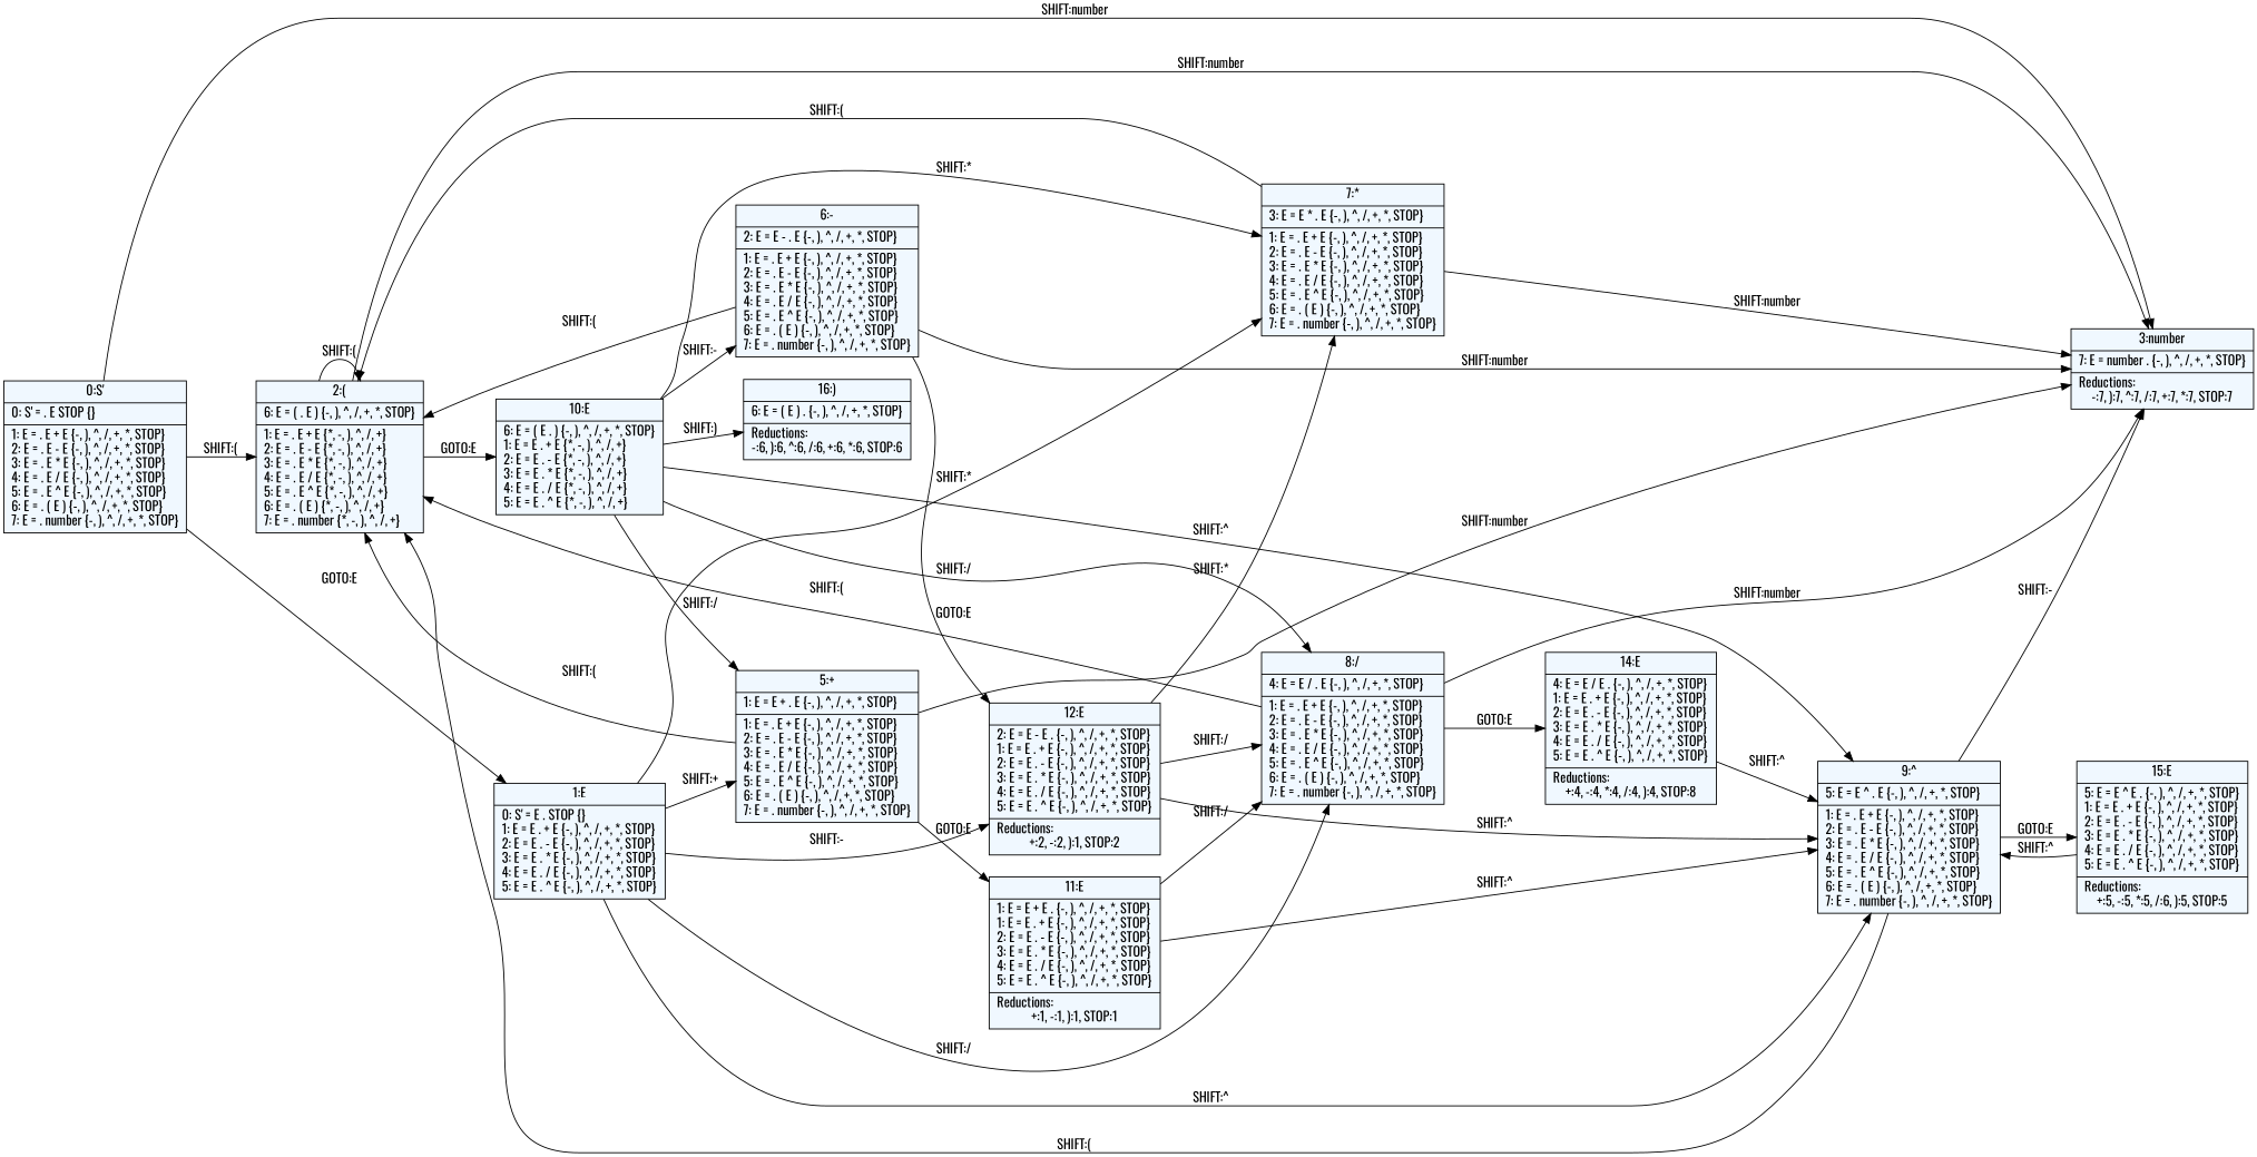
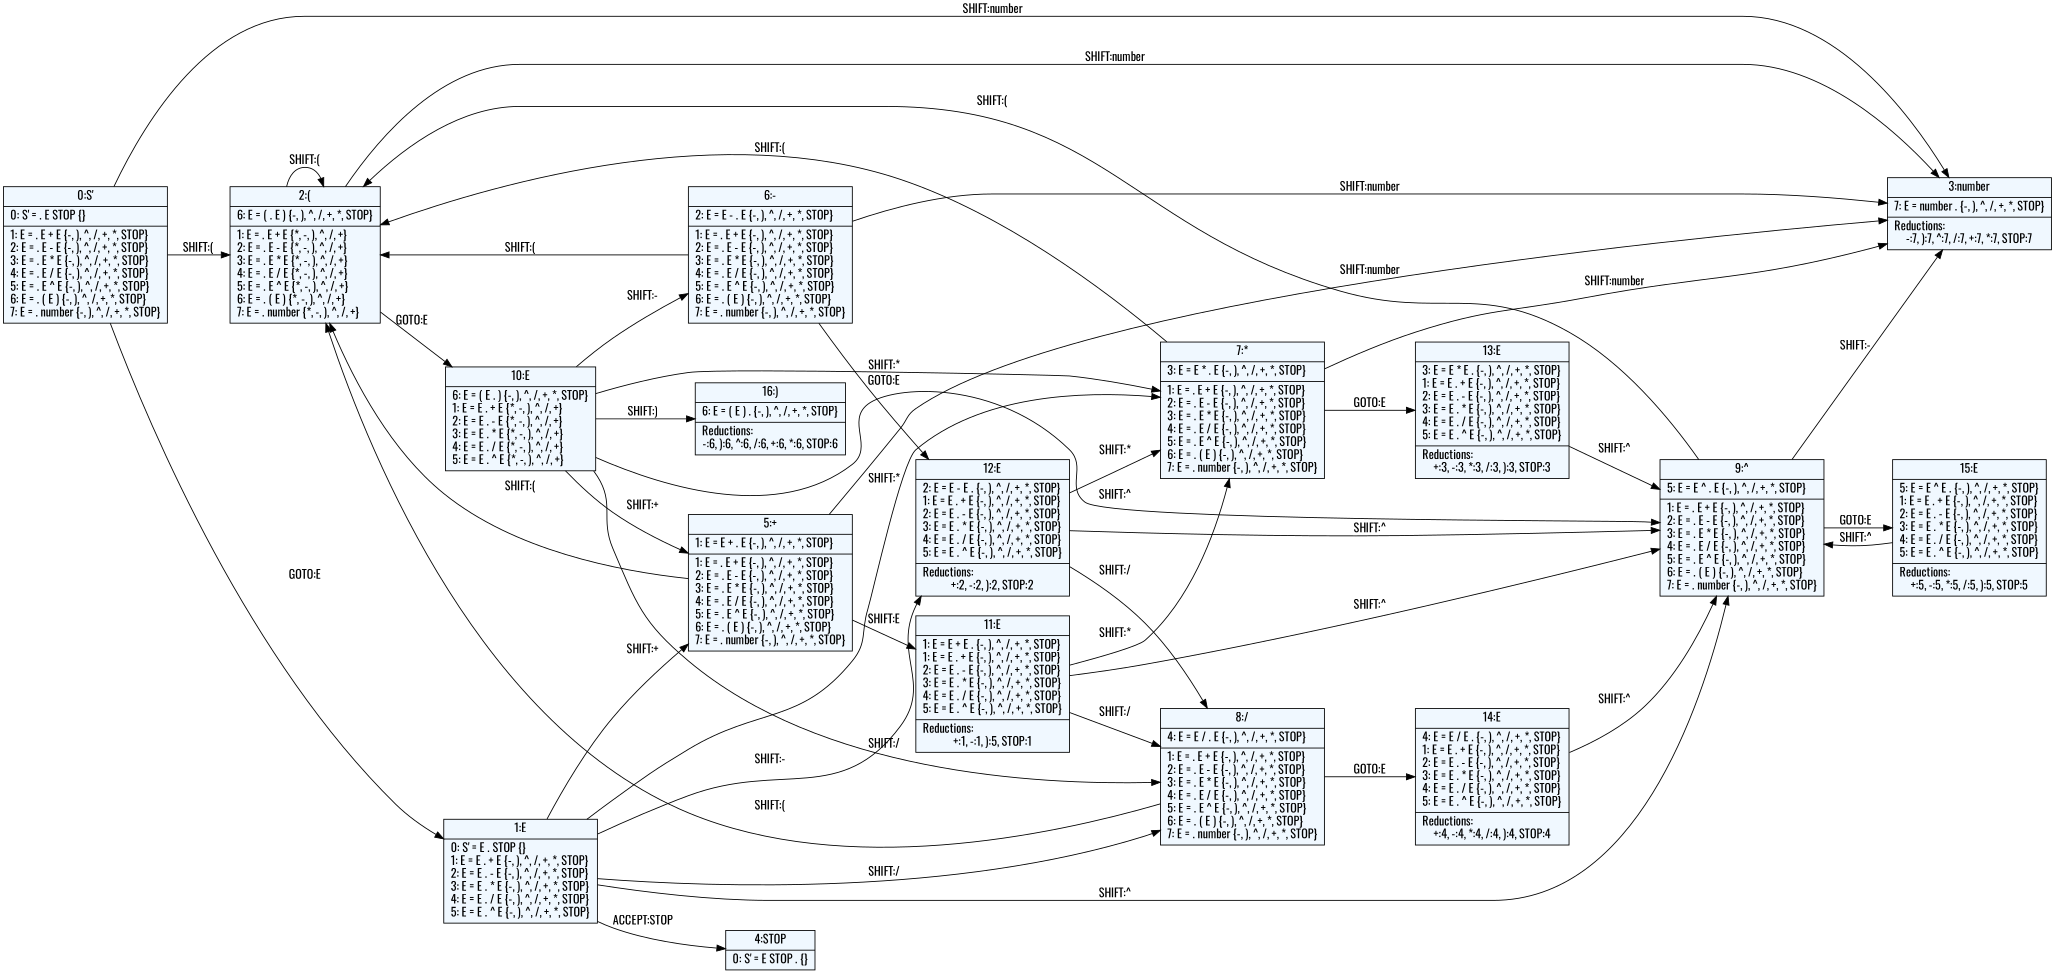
  digraph {
    fontname=Oswald
    fontsize=8
    nodesep=0.3
    rankdir=LR
    node [fillcolor=aliceblue fontname=Oswald shape=record style=filled]
    edge [arrowtail=empty dir=black fontname=Oswald]
    n1 [label="0:S'|0: S' = . E STOP   \{\}\l|1: E = . E + E   \{-, ), ^, /, +, *, STOP\}\l2: E = . E - E   \{-, ), ^, /, +, *, STOP\}\l3: E = . E * E   \{-, ), ^, /, +, *, STOP\}\l4: E = . E / E   \{-, ), ^, /, +, *, STOP\}\l5: E = . E ^ E   \{-, ), ^, /, +, *, STOP\}\l6: E = . ( E )   \{-, ), ^, /, +, *, STOP\}\l7: E = . number   \{-, ), ^, /, +, *, STOP\}\l"]
    n2 [label="2:(|6: E = ( . E )   \{-, ), ^, /, +, *, STOP\}\l|1: E = . E + E   \{*, -, ), ^, /, +\}\l2: E = . E - E   \{*, -, ), ^, /, +\}\l3: E = . E * E   \{*, -, ), ^, /, +\}\l4: E = . E / E   \{*, -, ), ^, /, +\}\l5: E = . E ^ E   \{*, -, ), ^, /, +\}\l6: E = . ( E )   \{*, -, ), ^, /, +\}\l7: E = . number   \{*, -, ), ^, /, +\}\l"]
    n3 [label="3:number|7: E = number .   \{-, ), ^, /, +, *, STOP\}\l|Reductions:\l-:7, ):7, ^:7, /:7, +:7, *:7, STOP:7"]
    n4 [label="1:E|0: S' = E . STOP   \{\}\l1: E = E . + E   \{-, ), ^, /, +, *, STOP\}\l2: E = E . - E   \{-, ), ^, /, +, *, STOP\}\l3: E = E . * E   \{-, ), ^, /, +, *, STOP\}\l4: E = E . / E   \{-, ), ^, /, +, *, STOP\}\l5: E = E . ^ E   \{-, ), ^, /, +, *, STOP\}\l"]
    n5 [label="10:E|6: E = ( E . )   \{-, ), ^, /, +, *, STOP\}\l1: E = E . + E   \{*, -, ), ^, /, +\}\l2: E = E . - E   \{*, -, ), ^, /, +\}\l3: E = E . * E   \{*, -, ), ^, /, +\}\l4: E = E . / E   \{*, -, ), ^, /, +\}\l5: E = E . ^ E   \{*, -, ), ^, /, +\}\l"]
    n6 [label="5:+|1: E = E + . E   \{-, ), ^, /, +, *, STOP\}\l|1: E = . E + E   \{-, ), ^, /, +, *, STOP\}\l2: E = . E - E   \{-, ), ^, /, +, *, STOP\}\l3: E = . E * E   \{-, ), ^, /, +, *, STOP\}\l4: E = . E / E   \{-, ), ^, /, +, *, STOP\}\l5: E = . E ^ E   \{-, ), ^, /, +, *, STOP\}\l6: E = . ( E )   \{-, ), ^, /, +, *, STOP\}\l7: E = . number   \{-, ), ^, /, +, *, STOP\}\l"]
    n7 [label="7:*|3: E = E * . E   \{-, ), ^, /, +, *, STOP\}\l|1: E = . E + E   \{-, ), ^, /, +, *, STOP\}\l2: E = . E - E   \{-, ), ^, /, +, *, STOP\}\l3: E = . E * E   \{-, ), ^, /, +, *, STOP\}\l4: E = . E / E   \{-, ), ^, /, +, *, STOP\}\l5: E = . E ^ E   \{-, ), ^, /, +, *, STOP\}\l6: E = . ( E )   \{-, ), ^, /, +, *, STOP\}\l7: E = . number   \{-, ), ^, /, +, *, STOP\}\l"]
    n8 [label="8:/|4: E = E / . E   \{-, ), ^, /, +, *, STOP\}\l|1: E = . E + E   \{-, ), ^, /, +, *, STOP\}\l2: E = . E - E   \{-, ), ^, /, +, *, STOP\}\l3: E = . E * E   \{-, ), ^, /, +, *, STOP\}\l4: E = . E / E   \{-, ), ^, /, +, *, STOP\}\l5: E = . E ^ E   \{-, ), ^, /, +, *, STOP\}\l6: E = . ( E )   \{-, ), ^, /, +, *, STOP\}\l7: E = . number   \{-, ), ^, /, +, *, STOP\}\l"]
    n9 [label="9:^|5: E = E ^ . E   \{-, ), ^, /, +, *, STOP\}\l|1: E = . E + E   \{-, ), ^, /, +, *, STOP\}\l2: E = . E - E   \{-, ), ^, /, +, *, STOP\}\l3: E = . E * E   \{-, ), ^, /, +, *, STOP\}\l4: E = . E / E   \{-, ), ^, /, +, *, STOP\}\l5: E = . E ^ E   \{-, ), ^, /, +, *, STOP\}\l6: E = . ( E )   \{-, ), ^, /, +, *, STOP\}\l7: E = . number   \{-, ), ^, /, +, *, STOP\}\l"]
-   n11 [label="12:E|2: E = E - E .   \{-, ), ^, /, +, *, STOP\}\l1: E = E . + E   \{-, ), ^, /, +, *, STOP\}\l2: E = E . - E   \{-, ), ^, /, +, *, STOP\}\l3: E = E . * E   \{-, ), ^, /, +, *, STOP\}\l4: E = E . / E   \{-, ), ^, /, +, *, STOP\}\l5: E = E . ^ E   \{-, ), ^, /, +, *, STOP\}\l|Reductions:\l+:2, -:2, ):1, STOP:2"]
+   n10 [label="4:STOP|0: S' = E STOP .   \{\}\l"]
+   n11 [label="12:E|2: E = E - E .   \{-, ), ^, /, +, *, STOP\}\l1: E = E . + E   \{-, ), ^, /, +, *, STOP\}\l2: E = E . - E   \{-, ), ^, /, +, *, STOP\}\l3: E = E . * E   \{-, ), ^, /, +, *, STOP\}\l4: E = E . / E   \{-, ), ^, /, +, *, STOP\}\l5: E = E . ^ E   \{-, ), ^, /, +, *, STOP\}\l|Reductions:\l+:2, -:2, ):2, STOP:2"]
    n12 [label="6:-|2: E = E - . E   \{-, ), ^, /, +, *, STOP\}\l|1: E = . E + E   \{-, ), ^, /, +, *, STOP\}\l2: E = . E - E   \{-, ), ^, /, +, *, STOP\}\l3: E = . E * E   \{-, ), ^, /, +, *, STOP\}\l4: E = . E / E   \{-, ), ^, /, +, *, STOP\}\l5: E = . E ^ E   \{-, ), ^, /, +, *, STOP\}\l6: E = . ( E )   \{-, ), ^, /, +, *, STOP\}\l7: E = . number   \{-, ), ^, /, +, *, STOP\}\l"]
    n13 [label="16:)|6: E = ( E ) .   \{-, ), ^, /, +, *, STOP\}\l|Reductions:\l-:6, ):6, ^:6, /:6, +:6, *:6, STOP:6"]
-   n14 [label="11:E|1: E = E + E .   \{-, ), ^, /, +, *, STOP\}\l1: E = E . + E   \{-, ), ^, /, +, *, STOP\}\l2: E = E . - E   \{-, ), ^, /, +, *, STOP\}\l3: E = E . * E   \{-, ), ^, /, +, *, STOP\}\l4: E = E . / E   \{-, ), ^, /, +, *, STOP\}\l5: E = E . ^ E   \{-, ), ^, /, +, *, STOP\}\l|Reductions:\l+:1, -:1, ):1, STOP:1"]
-   n16 [label="14:E|4: E = E / E .   \{-, ), ^, /, +, *, STOP\}\l1: E = E . + E   \{-, ), ^, /, +, *, STOP\}\l2: E = E . - E   \{-, ), ^, /, +, *, STOP\}\l3: E = E . * E   \{-, ), ^, /, +, *, STOP\}\l4: E = E . / E   \{-, ), ^, /, +, *, STOP\}\l5: E = E . ^ E   \{-, ), ^, /, +, *, STOP\}\l|Reductions:\l+:4, -:4, *:4, /:4, ):4, STOP:8"]
-   n17 [label="15:E|5: E = E ^ E .   \{-, ), ^, /, +, *, STOP\}\l1: E = E . + E   \{-, ), ^, /, +, *, STOP\}\l2: E = E . - E   \{-, ), ^, /, +, *, STOP\}\l3: E = E . * E   \{-, ), ^, /, +, *, STOP\}\l4: E = E . / E   \{-, ), ^, /, +, *, STOP\}\l5: E = E . ^ E   \{-, ), ^, /, +, *, STOP\}\l|Reductions:\l+:5, -:5, *:5, /:6, ):5, STOP:5"]
+   n14 [label="11:E|1: E = E + E .   \{-, ), ^, /, +, *, STOP\}\l1: E = E . + E   \{-, ), ^, /, +, *, STOP\}\l2: E = E . - E   \{-, ), ^, /, +, *, STOP\}\l3: E = E . * E   \{-, ), ^, /, +, *, STOP\}\l4: E = E . / E   \{-, ), ^, /, +, *, STOP\}\l5: E = E . ^ E   \{-, ), ^, /, +, *, STOP\}\l|Reductions:\l+:1, -:1, ):5, STOP:1"]
+   n15 [label="13:E|3: E = E * E .   \{-, ), ^, /, +, *, STOP\}\l1: E = E . + E   \{-, ), ^, /, +, *, STOP\}\l2: E = E . - E   \{-, ), ^, /, +, *, STOP\}\l3: E = E . * E   \{-, ), ^, /, +, *, STOP\}\l4: E = E . / E   \{-, ), ^, /, +, *, STOP\}\l5: E = E . ^ E   \{-, ), ^, /, +, *, STOP\}\l|Reductions:\l+:3, -:3, *:3, /:3, ):3, STOP:3"]
+   n16 [label="14:E|4: E = E / E .   \{-, ), ^, /, +, *, STOP\}\l1: E = E . + E   \{-, ), ^, /, +, *, STOP\}\l2: E = E . - E   \{-, ), ^, /, +, *, STOP\}\l3: E = E . * E   \{-, ), ^, /, +, *, STOP\}\l4: E = E . / E   \{-, ), ^, /, +, *, STOP\}\l5: E = E . ^ E   \{-, ), ^, /, +, *, STOP\}\l|Reductions:\l+:4, -:4, *:4, /:4, ):4, STOP:4"]
+   n17 [label="15:E|5: E = E ^ E .   \{-, ), ^, /, +, *, STOP\}\l1: E = E . + E   \{-, ), ^, /, +, *, STOP\}\l2: E = E . - E   \{-, ), ^, /, +, *, STOP\}\l3: E = E . * E   \{-, ), ^, /, +, *, STOP\}\l4: E = E . / E   \{-, ), ^, /, +, *, STOP\}\l5: E = E . ^ E   \{-, ), ^, /, +, *, STOP\}\l|Reductions:\l+:5, -:5, *:5, /:5, ):5, STOP:5"]
    n1 -> n2 [label="SHIFT:("]
    n1 -> n3 [label="SHIFT:number"]
    n1 -> n4 [label="GOTO:E"]
    n2 -> n2 [label="SHIFT:("]
    n2 -> n3 [label="SHIFT:number"]
    n2 -> n5 [label="GOTO:E"]
    n4 -> n6 [label="SHIFT:+"]
    n4 -> n7 [label="SHIFT:*"]
    n4 -> n8 [label="SHIFT:/"]
    n4 -> n9 [label="SHIFT:^"]
+   n4 -> n10 [label="ACCEPT:STOP"]
    n4 -> n11 [label="SHIFT:-"]
-   n5 -> n6 [label="SHIFT:/"]
+   n5 -> n6 [label="SHIFT:+"]
    n5 -> n7 [label="SHIFT:*"]
    n5 -> n8 [label="SHIFT:/"]
    n5 -> n9 [label="SHIFT:^"]
    n5 -> n12 [label="SHIFT:-"]
    n5 -> n13 [label="SHIFT:)"]
    n6 -> n2 [label="SHIFT:("]
    n6 -> n3 [label="SHIFT:number"]
-   n6 -> n14 [label="GOTO:E"]
+   n6 -> n14 [label="SHIFT:E"]
    n7 -> n2 [label="SHIFT:("]
    n7 -> n3 [label="SHIFT:number"]
+   n7 -> n15 [label="GOTO:E"]
    n8 -> n2 [label="SHIFT:("]
-   n8 -> n3 [label="SHIFT:number"]
    n8 -> n16 [label="GOTO:E"]
    n9 -> n2 [label="SHIFT:("]
    n9 -> n3 [label="SHIFT:-"]
    n9 -> n17 [label="GOTO:E"]
    n11 -> n7 [label="SHIFT:*"]
    n11 -> n8 [label="SHIFT:/"]
    n11 -> n9 [label="SHIFT:^"]
    n12 -> n2 [label="SHIFT:("]
    n12 -> n3 [label="SHIFT:number"]
    n12 -> n11 [label="GOTO:E"]
+   n14 -> n7 [label="SHIFT:*"]
    n14 -> n8 [label="SHIFT:/"]
    n14 -> n9 [label="SHIFT:^"]
+   n15 -> n9 [label="SHIFT:^"]
    n16 -> n9 [label="SHIFT:^"]
    n17 -> n9 [label="SHIFT:^"]
  }
